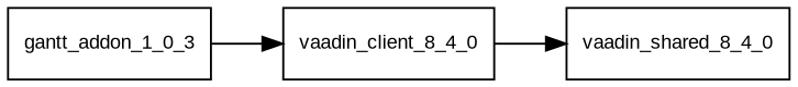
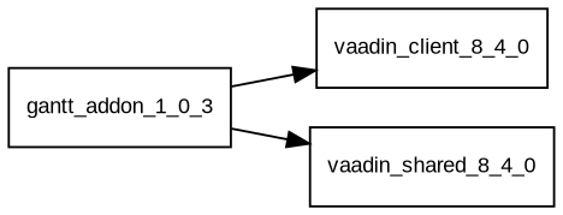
  digraph {
    fontname="Liberation Sans"
    rankdir=LR
    node [fontname="Liberation Sans" fontsize=10.0 shape=box]
    edge [fontname="Liberation Sans"]
    gantt_addon_1_0_3
    vaadin_client_8_4_0
    vaadin_shared_8_4_0
    gantt_addon_1_0_3 -> vaadin_client_8_4_0
-   vaadin_client_8_4_0 -> vaadin_shared_8_4_0
+   gantt_addon_1_0_3 -> vaadin_shared_8_4_0
  }
